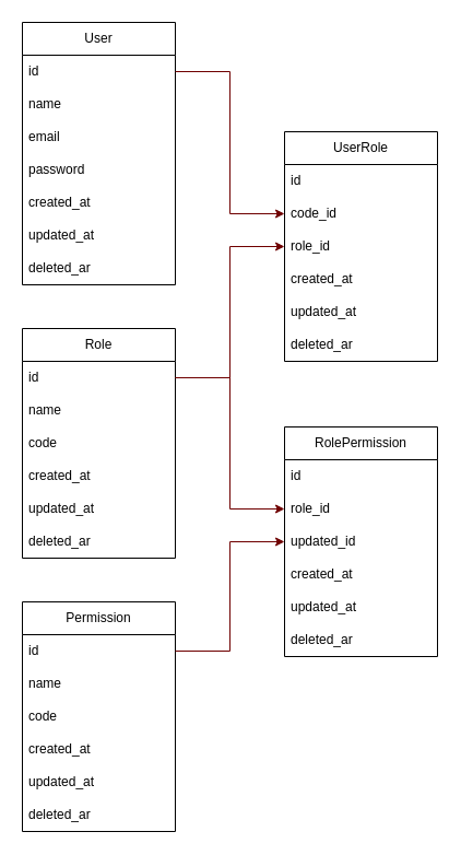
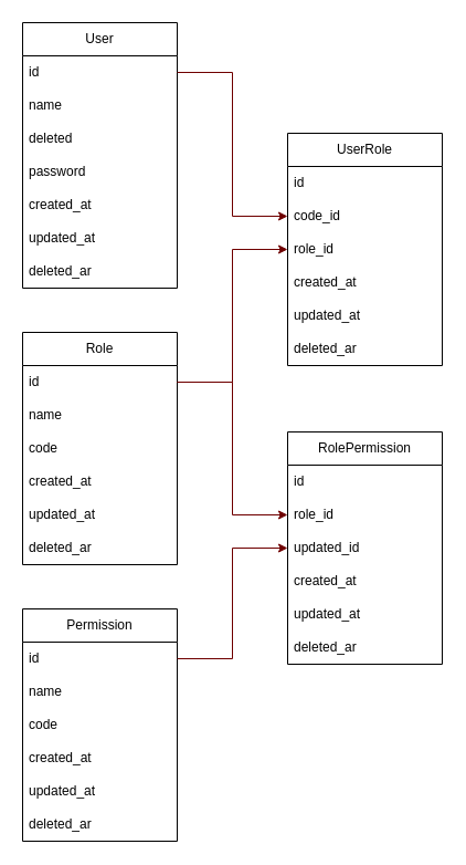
  <mxCell id="0" />
  <mxCell id="1" parent="0" />
  <mxCell id="2" value="User" style="swimlane;fontStyle=0;childLayout=stackLayout;horizontal=1;startSize=30;horizontalStack=0;resizeParent=1;resizeParentMax=0;resizeLast=0;collapsible=1;marginBottom=0;whiteSpace=wrap;html=1;" vertex="1" parent="1"><mxGeometry x="20" y="20" width="140" height="240" as="geometry" /></mxCell>
  <mxCell id="3" value="id" style="text;strokeColor=none;fillColor=none;align=left;verticalAlign=middle;spacingLeft=4;spacingRight=4;overflow=hidden;points=[[0,0.5],[1,0.5]];portConstraint=eastwest;rotatable=0;whiteSpace=wrap;html=1;" vertex="1" parent="2"><mxGeometry y="30" width="140" height="30" as="geometry" /></mxCell>
  <mxCell id="4" value="name" style="text;strokeColor=none;fillColor=none;align=left;verticalAlign=middle;spacingLeft=4;spacingRight=4;overflow=hidden;points=[[0,0.5],[1,0.5]];portConstraint=eastwest;rotatable=0;whiteSpace=wrap;html=1;" vertex="1" parent="2"><mxGeometry y="60" width="140" height="30" as="geometry" /></mxCell>
- <mxCell id="5" value="email" style="text;strokeColor=none;fillColor=none;align=left;verticalAlign=middle;spacingLeft=4;spacingRight=4;overflow=hidden;points=[[0,0.5],[1,0.5]];portConstraint=eastwest;rotatable=0;whiteSpace=wrap;html=1;" vertex="1" parent="2"><mxGeometry y="90" width="140" height="30" as="geometry" /></mxCell>
+ <mxCell id="5" value="deleted" style="text;strokeColor=none;fillColor=none;align=left;verticalAlign=middle;spacingLeft=4;spacingRight=4;overflow=hidden;points=[[0,0.5],[1,0.5]];portConstraint=eastwest;rotatable=0;whiteSpace=wrap;html=1;" vertex="1" parent="2"><mxGeometry y="90" width="140" height="30" as="geometry" /></mxCell>
  <mxCell id="6" value="password" style="text;strokeColor=none;fillColor=none;align=left;verticalAlign=middle;spacingLeft=4;spacingRight=4;overflow=hidden;points=[[0,0.5],[1,0.5]];portConstraint=eastwest;rotatable=0;whiteSpace=wrap;html=1;" vertex="1" parent="2"><mxGeometry y="120" width="140" height="30" as="geometry" /></mxCell>
  <mxCell id="7" value="created_at" style="text;strokeColor=none;fillColor=none;align=left;verticalAlign=middle;spacingLeft=4;spacingRight=4;overflow=hidden;points=[[0,0.5],[1,0.5]];portConstraint=eastwest;rotatable=0;whiteSpace=wrap;html=1;" vertex="1" parent="2"><mxGeometry y="150" width="140" height="30" as="geometry" /></mxCell>
  <mxCell id="8" value="updated_at" style="text;strokeColor=none;fillColor=none;align=left;verticalAlign=middle;spacingLeft=4;spacingRight=4;overflow=hidden;points=[[0,0.5],[1,0.5]];portConstraint=eastwest;rotatable=0;whiteSpace=wrap;html=1;" vertex="1" parent="2"><mxGeometry y="180" width="140" height="30" as="geometry" /></mxCell>
  <mxCell id="9" value="deleted_ar" style="text;strokeColor=none;fillColor=none;align=left;verticalAlign=middle;spacingLeft=4;spacingRight=4;overflow=hidden;points=[[0,0.5],[1,0.5]];portConstraint=eastwest;rotatable=0;whiteSpace=wrap;html=1;" vertex="1" parent="2"><mxGeometry y="210" width="140" height="30" as="geometry" /></mxCell>
  <mxCell id="10" value="Role" style="swimlane;fontStyle=0;childLayout=stackLayout;horizontal=1;startSize=30;horizontalStack=0;resizeParent=1;resizeParentMax=0;resizeLast=0;collapsible=1;marginBottom=0;whiteSpace=wrap;html=1;" vertex="1" parent="1"><mxGeometry x="20" y="300" width="140" height="210" as="geometry" /></mxCell>
  <mxCell id="11" value="id" style="text;strokeColor=none;fillColor=none;align=left;verticalAlign=middle;spacingLeft=4;spacingRight=4;overflow=hidden;points=[[0,0.5],[1,0.5]];portConstraint=eastwest;rotatable=0;whiteSpace=wrap;html=1;" vertex="1" parent="10"><mxGeometry y="30" width="140" height="30" as="geometry" /></mxCell>
  <mxCell id="12" value="name" style="text;strokeColor=none;fillColor=none;align=left;verticalAlign=middle;spacingLeft=4;spacingRight=4;overflow=hidden;points=[[0,0.5],[1,0.5]];portConstraint=eastwest;rotatable=0;whiteSpace=wrap;html=1;" vertex="1" parent="10"><mxGeometry y="60" width="140" height="30" as="geometry" /></mxCell>
  <mxCell id="13" value="code" style="text;strokeColor=none;fillColor=none;align=left;verticalAlign=middle;spacingLeft=4;spacingRight=4;overflow=hidden;points=[[0,0.5],[1,0.5]];portConstraint=eastwest;rotatable=0;whiteSpace=wrap;html=1;" vertex="1" parent="10"><mxGeometry y="90" width="140" height="30" as="geometry" /></mxCell>
  <mxCell id="14" value="created_at" style="text;strokeColor=none;fillColor=none;align=left;verticalAlign=middle;spacingLeft=4;spacingRight=4;overflow=hidden;points=[[0,0.5],[1,0.5]];portConstraint=eastwest;rotatable=0;whiteSpace=wrap;html=1;" vertex="1" parent="10"><mxGeometry y="120" width="140" height="30" as="geometry" /></mxCell>
  <mxCell id="15" value="updated_at" style="text;strokeColor=none;fillColor=none;align=left;verticalAlign=middle;spacingLeft=4;spacingRight=4;overflow=hidden;points=[[0,0.5],[1,0.5]];portConstraint=eastwest;rotatable=0;whiteSpace=wrap;html=1;" vertex="1" parent="10"><mxGeometry y="150" width="140" height="30" as="geometry" /></mxCell>
  <mxCell id="16" value="deleted_ar" style="text;strokeColor=none;fillColor=none;align=left;verticalAlign=middle;spacingLeft=4;spacingRight=4;overflow=hidden;points=[[0,0.5],[1,0.5]];portConstraint=eastwest;rotatable=0;whiteSpace=wrap;html=1;" vertex="1" parent="10"><mxGeometry y="180" width="140" height="30" as="geometry" /></mxCell>
  <mxCell id="17" value="Permission" style="swimlane;fontStyle=0;childLayout=stackLayout;horizontal=1;startSize=30;horizontalStack=0;resizeParent=1;resizeParentMax=0;resizeLast=0;collapsible=1;marginBottom=0;whiteSpace=wrap;html=1;" vertex="1" parent="1"><mxGeometry x="20" y="550" width="140" height="210" as="geometry" /></mxCell>
  <mxCell id="18" value="id" style="text;strokeColor=none;fillColor=none;align=left;verticalAlign=middle;spacingLeft=4;spacingRight=4;overflow=hidden;points=[[0,0.5],[1,0.5]];portConstraint=eastwest;rotatable=0;whiteSpace=wrap;html=1;" vertex="1" parent="17"><mxGeometry y="30" width="140" height="30" as="geometry" /></mxCell>
  <mxCell id="19" value="name" style="text;strokeColor=none;fillColor=none;align=left;verticalAlign=middle;spacingLeft=4;spacingRight=4;overflow=hidden;points=[[0,0.5],[1,0.5]];portConstraint=eastwest;rotatable=0;whiteSpace=wrap;html=1;" vertex="1" parent="17"><mxGeometry y="60" width="140" height="30" as="geometry" /></mxCell>
  <mxCell id="20" value="code" style="text;strokeColor=none;fillColor=none;align=left;verticalAlign=middle;spacingLeft=4;spacingRight=4;overflow=hidden;points=[[0,0.5],[1,0.5]];portConstraint=eastwest;rotatable=0;whiteSpace=wrap;html=1;" vertex="1" parent="17"><mxGeometry y="90" width="140" height="30" as="geometry" /></mxCell>
  <mxCell id="21" value="created_at" style="text;strokeColor=none;fillColor=none;align=left;verticalAlign=middle;spacingLeft=4;spacingRight=4;overflow=hidden;points=[[0,0.5],[1,0.5]];portConstraint=eastwest;rotatable=0;whiteSpace=wrap;html=1;" vertex="1" parent="17"><mxGeometry y="120" width="140" height="30" as="geometry" /></mxCell>
  <mxCell id="22" value="updated_at" style="text;strokeColor=none;fillColor=none;align=left;verticalAlign=middle;spacingLeft=4;spacingRight=4;overflow=hidden;points=[[0,0.5],[1,0.5]];portConstraint=eastwest;rotatable=0;whiteSpace=wrap;html=1;" vertex="1" parent="17"><mxGeometry y="150" width="140" height="30" as="geometry" /></mxCell>
  <mxCell id="23" value="deleted_ar" style="text;strokeColor=none;fillColor=none;align=left;verticalAlign=middle;spacingLeft=4;spacingRight=4;overflow=hidden;points=[[0,0.5],[1,0.5]];portConstraint=eastwest;rotatable=0;whiteSpace=wrap;html=1;" vertex="1" parent="17"><mxGeometry y="180" width="140" height="30" as="geometry" /></mxCell>
  <mxCell id="24" value="RolePermission" style="swimlane;fontStyle=0;childLayout=stackLayout;horizontal=1;startSize=30;horizontalStack=0;resizeParent=1;resizeParentMax=0;resizeLast=0;collapsible=1;marginBottom=0;whiteSpace=wrap;html=1;" vertex="1" parent="1"><mxGeometry x="260" y="390" width="140" height="210" as="geometry" /></mxCell>
  <mxCell id="25" value="id" style="text;strokeColor=none;fillColor=none;align=left;verticalAlign=middle;spacingLeft=4;spacingRight=4;overflow=hidden;points=[[0,0.5],[1,0.5]];portConstraint=eastwest;rotatable=0;whiteSpace=wrap;html=1;" vertex="1" parent="24"><mxGeometry y="30" width="140" height="30" as="geometry" /></mxCell>
  <mxCell id="26" value="role_id" style="text;strokeColor=none;fillColor=none;align=left;verticalAlign=middle;spacingLeft=4;spacingRight=4;overflow=hidden;points=[[0,0.5],[1,0.5]];portConstraint=eastwest;rotatable=0;whiteSpace=wrap;html=1;" vertex="1" parent="24"><mxGeometry y="60" width="140" height="30" as="geometry" /></mxCell>
  <mxCell id="27" value="updated_id" style="text;strokeColor=none;fillColor=none;align=left;verticalAlign=middle;spacingLeft=4;spacingRight=4;overflow=hidden;points=[[0,0.5],[1,0.5]];portConstraint=eastwest;rotatable=0;whiteSpace=wrap;html=1;" vertex="1" parent="24"><mxGeometry y="90" width="140" height="30" as="geometry" /></mxCell>
  <mxCell id="28" value="created_at" style="text;strokeColor=none;fillColor=none;align=left;verticalAlign=middle;spacingLeft=4;spacingRight=4;overflow=hidden;points=[[0,0.5],[1,0.5]];portConstraint=eastwest;rotatable=0;whiteSpace=wrap;html=1;" vertex="1" parent="24"><mxGeometry y="120" width="140" height="30" as="geometry" /></mxCell>
  <mxCell id="29" value="updated_at" style="text;strokeColor=none;fillColor=none;align=left;verticalAlign=middle;spacingLeft=4;spacingRight=4;overflow=hidden;points=[[0,0.5],[1,0.5]];portConstraint=eastwest;rotatable=0;whiteSpace=wrap;html=1;" vertex="1" parent="24"><mxGeometry y="150" width="140" height="30" as="geometry" /></mxCell>
  <mxCell id="30" value="deleted_ar" style="text;strokeColor=none;fillColor=none;align=left;verticalAlign=middle;spacingLeft=4;spacingRight=4;overflow=hidden;points=[[0,0.5],[1,0.5]];portConstraint=eastwest;rotatable=0;whiteSpace=wrap;html=1;" vertex="1" parent="24"><mxGeometry y="180" width="140" height="30" as="geometry" /></mxCell>
  <mxCell id="31" value="UserRole" style="swimlane;fontStyle=0;childLayout=stackLayout;horizontal=1;startSize=30;horizontalStack=0;resizeParent=1;resizeParentMax=0;resizeLast=0;collapsible=1;marginBottom=0;whiteSpace=wrap;html=1;" vertex="1" parent="1"><mxGeometry x="260" y="120" width="140" height="210" as="geometry" /></mxCell>
  <mxCell id="32" value="id" style="text;strokeColor=none;fillColor=none;align=left;verticalAlign=middle;spacingLeft=4;spacingRight=4;overflow=hidden;points=[[0,0.5],[1,0.5]];portConstraint=eastwest;rotatable=0;whiteSpace=wrap;html=1;" vertex="1" parent="31"><mxGeometry y="30" width="140" height="30" as="geometry" /></mxCell>
  <mxCell id="33" value="code_id" style="text;strokeColor=none;fillColor=none;align=left;verticalAlign=middle;spacingLeft=4;spacingRight=4;overflow=hidden;points=[[0,0.5],[1,0.5]];portConstraint=eastwest;rotatable=0;whiteSpace=wrap;html=1;" vertex="1" parent="31"><mxGeometry y="60" width="140" height="30" as="geometry" /></mxCell>
  <mxCell id="34" value="role_id" style="text;strokeColor=none;fillColor=none;align=left;verticalAlign=middle;spacingLeft=4;spacingRight=4;overflow=hidden;points=[[0,0.5],[1,0.5]];portConstraint=eastwest;rotatable=0;whiteSpace=wrap;html=1;" vertex="1" parent="31"><mxGeometry y="90" width="140" height="30" as="geometry" /></mxCell>
  <mxCell id="35" value="created_at" style="text;strokeColor=none;fillColor=none;align=left;verticalAlign=middle;spacingLeft=4;spacingRight=4;overflow=hidden;points=[[0,0.5],[1,0.5]];portConstraint=eastwest;rotatable=0;whiteSpace=wrap;html=1;" vertex="1" parent="31"><mxGeometry y="120" width="140" height="30" as="geometry" /></mxCell>
  <mxCell id="36" value="updated_at" style="text;strokeColor=none;fillColor=none;align=left;verticalAlign=middle;spacingLeft=4;spacingRight=4;overflow=hidden;points=[[0,0.5],[1,0.5]];portConstraint=eastwest;rotatable=0;whiteSpace=wrap;html=1;" vertex="1" parent="31"><mxGeometry y="150" width="140" height="30" as="geometry" /></mxCell>
  <mxCell id="37" value="deleted_ar" style="text;strokeColor=none;fillColor=none;align=left;verticalAlign=middle;spacingLeft=4;spacingRight=4;overflow=hidden;points=[[0,0.5],[1,0.5]];portConstraint=eastwest;rotatable=0;whiteSpace=wrap;html=1;" vertex="1" parent="31"><mxGeometry y="180" width="140" height="30" as="geometry" /></mxCell>
  <mxCell id="38" style="edgeStyle=orthogonalEdgeStyle;rounded=0;orthogonalLoop=1;jettySize=auto;html=1;exitX=1;exitY=0.5;exitDx=0;exitDy=0;entryX=0;entryY=0.5;entryDx=0;entryDy=0;fillColor=#a20025;strokeColor=#6F0000;" edge="1" parent="1" source="3" target="33"><mxGeometry relative="1" as="geometry" /></mxCell>
  <mxCell id="39" style="edgeStyle=orthogonalEdgeStyle;rounded=0;orthogonalLoop=1;jettySize=auto;html=1;exitX=1;exitY=0.5;exitDx=0;exitDy=0;entryX=0;entryY=0.5;entryDx=0;entryDy=0;fillColor=#a20025;strokeColor=#6F0000;" edge="1" parent="1" source="11" target="34"><mxGeometry relative="1" as="geometry" /></mxCell>
  <mxCell id="40" style="edgeStyle=orthogonalEdgeStyle;rounded=0;orthogonalLoop=1;jettySize=auto;html=1;exitX=1;exitY=0.5;exitDx=0;exitDy=0;entryX=0;entryY=0.5;entryDx=0;entryDy=0;fillColor=#a20025;strokeColor=#6F0000;" edge="1" parent="1" source="11" target="26"><mxGeometry relative="1" as="geometry" /></mxCell>
  <mxCell id="41" style="edgeStyle=orthogonalEdgeStyle;rounded=0;orthogonalLoop=1;jettySize=auto;html=1;exitX=1;exitY=0.5;exitDx=0;exitDy=0;entryX=0;entryY=0.5;entryDx=0;entryDy=0;fillColor=#a20025;strokeColor=#6F0000;" edge="1" parent="1" source="18" target="27"><mxGeometry relative="1" as="geometry" /></mxCell>
